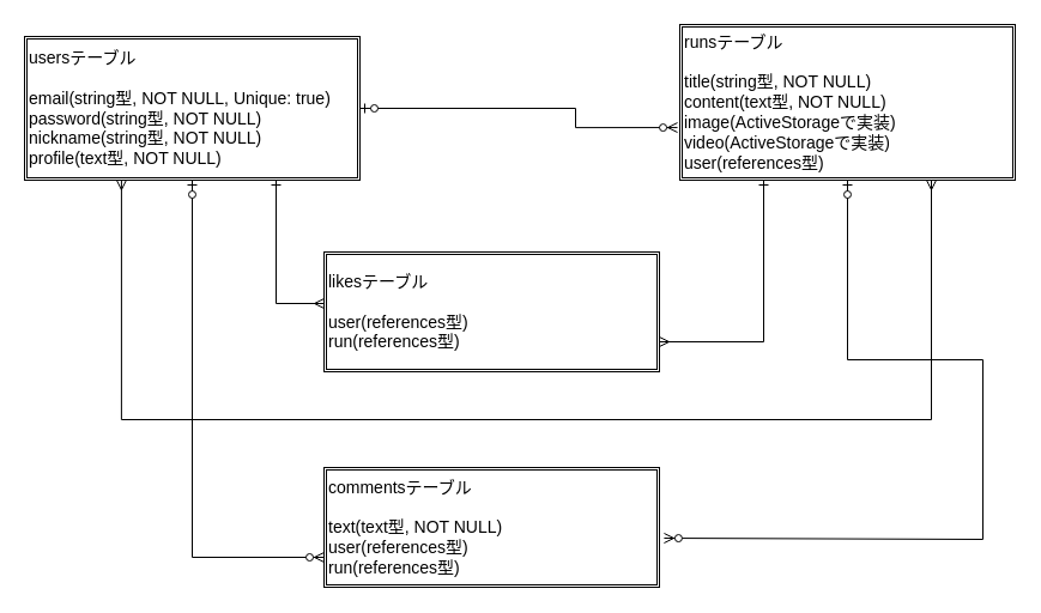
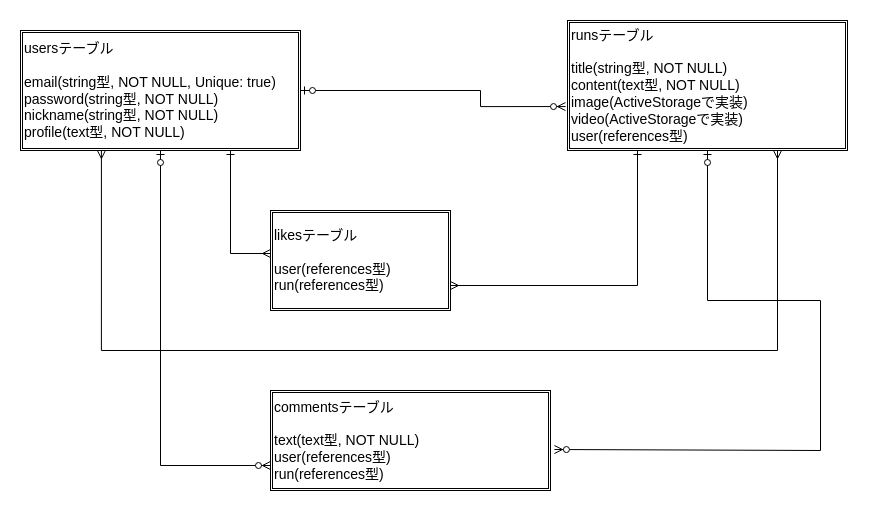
  <mxCell id="0" />
  <mxCell id="1" parent="0" />
  <mxCell id="2" style="edgeStyle=orthogonalEdgeStyle;rounded=0;orthogonalLoop=1;jettySize=auto;html=1;entryX=-0.007;entryY=0.662;entryDx=0;entryDy=0;entryPerimeter=0;startArrow=ERzeroToOne;startFill=1;endArrow=ERzeroToMany;endFill=1;" edge="1" parent="1" source="5" target="9"><mxGeometry relative="1" as="geometry"><Array as="points"><mxPoint x="480" y="90" /><mxPoint x="480" y="106" /></Array></mxGeometry></mxCell>
  <mxCell id="3" style="edgeStyle=orthogonalEdgeStyle;rounded=0;orthogonalLoop=1;jettySize=auto;html=1;entryX=0;entryY=0.75;entryDx=0;entryDy=0;startArrow=ERzeroToOne;startFill=1;endArrow=ERzeroToMany;endFill=1;" edge="1" parent="1" source="5" target="10"><mxGeometry relative="1" as="geometry" /></mxCell>
  <mxCell id="4" style="edgeStyle=orthogonalEdgeStyle;rounded=0;orthogonalLoop=1;jettySize=auto;html=1;exitX=0.75;exitY=1;exitDx=0;exitDy=0;startArrow=ERone;startFill=0;endArrow=ERmany;endFill=0;entryX=0;entryY=0.43;entryDx=0;entryDy=0;entryPerimeter=0;" edge="1" parent="1" source="5" target="11"><mxGeometry relative="1" as="geometry"><mxPoint x="267" y="253" as="targetPoint" /><Array as="points"><mxPoint x="230" y="253" /></Array></mxGeometry></mxCell>
  <mxCell id="5" value="&lt;font style=&quot;font-size: 14px&quot;&gt;usersテーブル&lt;br&gt;&lt;br&gt;email(string型, NOT NULL, Unique: true)&lt;br&gt;password(string型, NOT NULL)&lt;br&gt;nickname(string型, NOT NULL)&lt;br&gt;profile(text型, NOT NULL)&lt;br&gt;&lt;/font&gt;" style="shape=ext;double=1;rounded=0;whiteSpace=wrap;html=1;align=left;" vertex="1" parent="1"><mxGeometry y="30" width="280" height="120" as="geometry" x="20" /></mxCell>
  <mxCell id="6" style="edgeStyle=orthogonalEdgeStyle;rounded=0;orthogonalLoop=1;jettySize=auto;html=1;startArrow=ERzeroToOne;startFill=1;endArrow=ERzeroToMany;endFill=1;entryX=1.014;entryY=0.59;entryDx=0;entryDy=0;entryPerimeter=0;" edge="1" parent="1" source="9" target="10"><mxGeometry relative="1" as="geometry"><mxPoint x="707" y="450" as="targetPoint" /><Array as="points"><mxPoint x="707" y="300" /><mxPoint x="820" y="300" /><mxPoint x="820" y="450" /></Array></mxGeometry></mxCell>
  <mxCell id="7" style="edgeStyle=orthogonalEdgeStyle;rounded=0;orthogonalLoop=1;jettySize=auto;html=1;exitX=0.75;exitY=1;exitDx=0;exitDy=0;startArrow=ERmany;startFill=0;endArrow=ERmany;endFill=0;entryX=0.289;entryY=1;entryDx=0;entryDy=0;entryPerimeter=0;" edge="1" parent="1" source="9" target="5"><mxGeometry relative="1" as="geometry"><mxPoint x="90" y="350" as="targetPoint" /><Array as="points"><mxPoint x="777" y="350" /><mxPoint x="101" y="350" /></Array></mxGeometry></mxCell>
  <mxCell id="8" style="edgeStyle=orthogonalEdgeStyle;rounded=0;orthogonalLoop=1;jettySize=auto;html=1;exitX=0.25;exitY=1;exitDx=0;exitDy=0;startArrow=ERone;startFill=0;endArrow=ERmany;endFill=0;entryX=1;entryY=0.75;entryDx=0;entryDy=0;" edge="1" parent="1" source="9" target="11"><mxGeometry relative="1" as="geometry"><mxPoint x="637" y="290" as="targetPoint" /><Array as="points"><mxPoint x="637" y="285" /></Array></mxGeometry></mxCell>
  <mxCell id="9" value="&lt;font style=&quot;font-size: 14px&quot;&gt;runsテーブル&lt;br&gt;&lt;br&gt;title(string型, NOT NULL)&lt;br&gt;content(text型, NOT NULL)&lt;br&gt;image(ActiveStorageで実装)&lt;br&gt;video(ActiveStorageで実装)&lt;br&gt;user(references型)&lt;br&gt;&lt;/font&gt;" style="shape=ext;double=1;rounded=0;whiteSpace=wrap;html=1;align=left;" vertex="1" parent="1"><mxGeometry x="567" y="20" width="280" height="130" as="geometry" /></mxCell>
  <mxCell id="10" value="&lt;font style=&quot;font-size: 14px&quot;&gt;commentsテーブル&lt;br&gt;&lt;br&gt;text(text型, NOT NULL)&lt;br&gt;user(references型)&lt;br&gt;run(references型)&lt;br&gt;&lt;/font&gt;" style="shape=ext;double=1;rounded=0;whiteSpace=wrap;html=1;align=left;" vertex="1" parent="1"><mxGeometry x="270" y="390" width="280" height="100" as="geometry" /></mxCell>
- <mxCell id="11" value="&lt;font style=&quot;font-size: 14px&quot;&gt;likesテーブル&lt;br&gt;&lt;br&gt;user(references型)&lt;br&gt;run(references型)&lt;br&gt;&lt;/font&gt;" style="shape=ext;double=1;rounded=0;whiteSpace=wrap;html=1;align=left;" vertex="1" parent="1"><mxGeometry x="270" y="210" width="280" height="100" as="geometry" /></mxCell>
+ <mxCell id="11" value="&lt;font style=&quot;font-size: 14px&quot;&gt;likesテーブル&lt;br&gt;&lt;br&gt;user(references型)&lt;br&gt;run(references型)&lt;br&gt;&lt;/font&gt;" style="shape=ext;double=1;rounded=0;whiteSpace=wrap;html=1;align=left;" vertex="1" parent="1"><mxGeometry x="270" y="210" width="180" height="100" as="geometry" /></mxCell>
